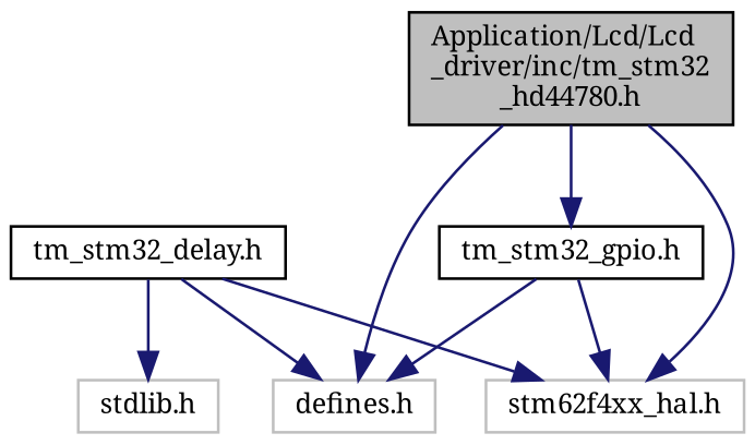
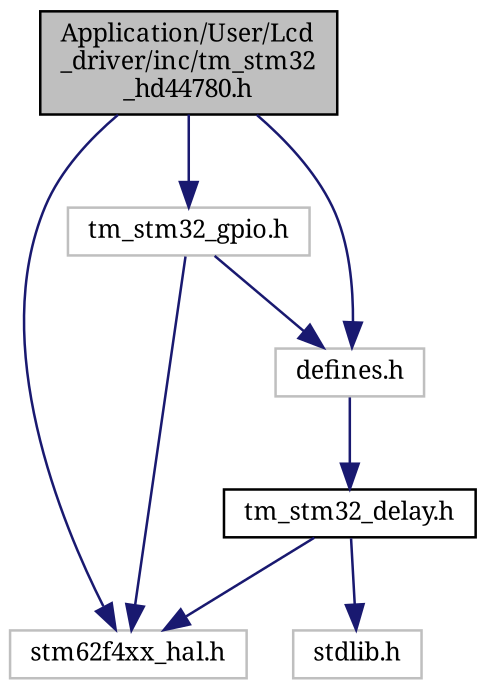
  digraph {
    fontname="Noto Serif"
    node [color=black fillcolor=white fontname="Noto Serif" fontsize=10 shape=record style=filled]
    edge [color=midnightblue fontname="Noto Serif" fontsize=10 labelfontname=Helvetica labelfontsize=10 style=solid]
-   n1 [fillcolor=grey75 fontcolor=black height=0.2 label="Application/Lcd/Lcd\l_driver/inc/tm_stm32\l_hd44780.h" width=0.4]
+   n1 [fillcolor=grey75 fontcolor=black height=0.2 label="Application/User/Lcd\l_driver/inc/tm_stm32\l_hd44780.h" width=0.4]
    n2 [color=grey75 height=0.2 label="stm62f4xx_hal.h" width=0.4]
    n3 [color=grey75 height=0.2 label="defines.h" width=0.4]
-   n4 [height=0.2 label="tm_stm32_gpio.h" width=0.4]
+   n4 [color=grey75 height=0.2 label="tm_stm32_gpio.h" width=0.4]
    n5 [height=0.2 label="tm_stm32_delay.h" width=0.4]
    n6 [color=grey75 height=0.2 label="stdlib.h" width=0.4]
    n1 -> n2
    n1 -> n3
    n1 -> n4
    n4 -> n2
    n4 -> n3
    n5 -> n2
-   n5 -> n3
+   n3 -> n5
    n5 -> n6
  }
